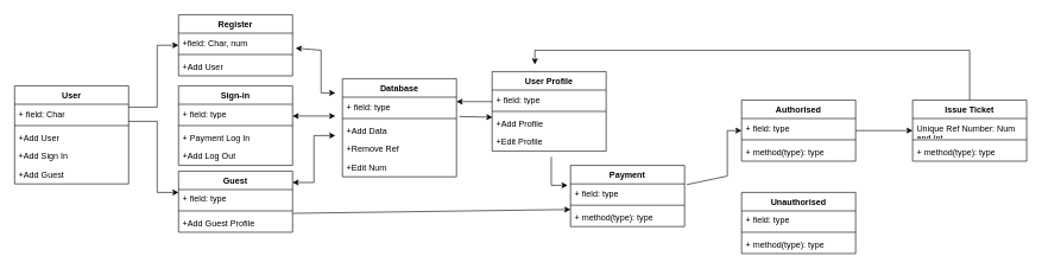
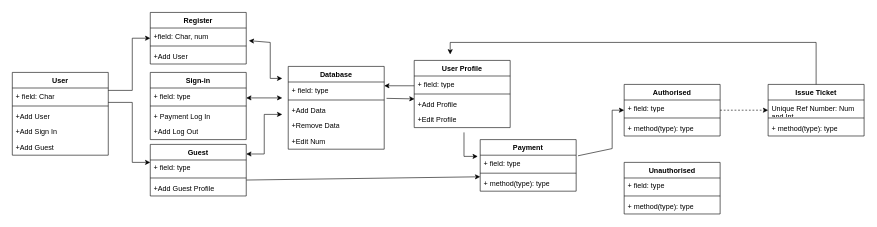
  <mxCell id="0" />
  <mxCell id="1" parent="0" />
  <mxCell id="2" value="" style="edgeStyle=orthogonalEdgeStyle;rounded=0;orthogonalLoop=1;jettySize=auto;html=1;" parent="1" source="4" target="15" edge="1"><mxGeometry relative="1" as="geometry"><Array as="points"><mxPoint x="220" y="150" /><mxPoint x="220" y="63" /></Array></mxGeometry></mxCell>
  <mxCell id="3" value="" style="edgeStyle=orthogonalEdgeStyle;rounded=0;orthogonalLoop=1;jettySize=auto;html=1;" parent="1" source="5" edge="1"><mxGeometry relative="1" as="geometry"><mxPoint x="170" y="110" as="sourcePoint" /><mxPoint x="250" y="270" as="targetPoint" /><Array as="points"><mxPoint x="220" y="170" /><mxPoint x="220" y="270" /></Array></mxGeometry></mxCell>
  <mxCell id="4" value="User" style="swimlane;fontStyle=1;align=center;verticalAlign=top;childLayout=stackLayout;horizontal=1;startSize=26;horizontalStack=0;resizeParent=1;resizeParentMax=0;resizeLast=0;collapsible=1;marginBottom=0;whiteSpace=wrap;html=1;" parent="1" vertex="1"><mxGeometry x="20" y="120" width="160" height="138" as="geometry" /></mxCell>
  <mxCell id="5" value="+ field: Char" style="text;strokeColor=none;fillColor=none;align=left;verticalAlign=top;spacingLeft=4;spacingRight=4;overflow=hidden;rotatable=0;points=[[0,0.5],[1,0.5]];portConstraint=eastwest;whiteSpace=wrap;html=1;" parent="4" vertex="1"><mxGeometry y="26" width="160" height="26" as="geometry" /></mxCell>
  <mxCell id="6" value="" style="line;strokeWidth=1;fillColor=none;align=left;verticalAlign=middle;spacingTop=-1;spacingLeft=3;spacingRight=3;rotatable=0;labelPosition=right;points=[];portConstraint=eastwest;strokeColor=inherit;" parent="4" vertex="1"><mxGeometry y="52" width="160" height="8" as="geometry" /></mxCell>
  <mxCell id="7" value="+Add User" style="text;strokeColor=none;fillColor=none;align=left;verticalAlign=top;spacingLeft=4;spacingRight=4;overflow=hidden;rotatable=0;points=[[0,0.5],[1,0.5]];portConstraint=eastwest;whiteSpace=wrap;html=1;" parent="4" vertex="1"><mxGeometry y="60" width="160" height="26" as="geometry" /></mxCell>
  <mxCell id="8" value="+Add Sign In" style="text;strokeColor=none;fillColor=none;align=left;verticalAlign=top;spacingLeft=4;spacingRight=4;overflow=hidden;rotatable=0;points=[[0,0.5],[1,0.5]];portConstraint=eastwest;whiteSpace=wrap;html=1;" parent="4" vertex="1"><mxGeometry y="86" width="160" height="26" as="geometry" /></mxCell>
  <mxCell id="9" value="+Add Guest" style="text;strokeColor=none;fillColor=none;align=left;verticalAlign=top;spacingLeft=4;spacingRight=4;overflow=hidden;rotatable=0;points=[[0,0.5],[1,0.5]];portConstraint=eastwest;whiteSpace=wrap;html=1;" parent="4" vertex="1"><mxGeometry y="112" width="160" height="26" as="geometry" /></mxCell>
  <mxCell id="10" value="Sign-in" style="swimlane;fontStyle=1;align=center;verticalAlign=top;childLayout=stackLayout;horizontal=1;startSize=26;horizontalStack=0;resizeParent=1;resizeParentMax=0;resizeLast=0;collapsible=1;marginBottom=0;whiteSpace=wrap;html=1;" parent="1" vertex="1"><mxGeometry x="250" y="120" width="160" height="112" as="geometry" /></mxCell>
  <mxCell id="11" value="+ field: type" style="text;strokeColor=none;fillColor=none;align=left;verticalAlign=top;spacingLeft=4;spacingRight=4;overflow=hidden;rotatable=0;points=[[0,0.5],[1,0.5]];portConstraint=eastwest;whiteSpace=wrap;html=1;" parent="10" vertex="1"><mxGeometry y="26" width="160" height="26" as="geometry" /></mxCell>
  <mxCell id="12" value="" style="line;strokeWidth=1;fillColor=none;align=left;verticalAlign=middle;spacingTop=-1;spacingLeft=3;spacingRight=3;rotatable=0;labelPosition=right;points=[];portConstraint=eastwest;strokeColor=inherit;" parent="10" vertex="1"><mxGeometry y="52" width="160" height="8" as="geometry" /></mxCell>
  <mxCell id="13" value="+ Payment Log In" style="text;strokeColor=none;fillColor=none;align=left;verticalAlign=top;spacingLeft=4;spacingRight=4;overflow=hidden;rotatable=0;points=[[0,0.5],[1,0.5]];portConstraint=eastwest;whiteSpace=wrap;html=1;" parent="10" vertex="1"><mxGeometry y="60" width="160" height="26" as="geometry" /></mxCell>
  <mxCell id="14" value="+Add Log Out" style="text;strokeColor=none;fillColor=none;align=left;verticalAlign=top;spacingLeft=4;spacingRight=4;overflow=hidden;rotatable=0;points=[[0,0.5],[1,0.5]];portConstraint=eastwest;whiteSpace=wrap;html=1;" parent="10" vertex="1"><mxGeometry y="86" width="160" height="26" as="geometry" /></mxCell>
  <mxCell id="15" value="Register" style="swimlane;fontStyle=1;align=center;verticalAlign=top;childLayout=stackLayout;horizontal=1;startSize=26;horizontalStack=0;resizeParent=1;resizeParentMax=0;resizeLast=0;collapsible=1;marginBottom=0;whiteSpace=wrap;html=1;" parent="1" vertex="1"><mxGeometry x="250" y="20" width="160" height="86" as="geometry" /></mxCell>
  <mxCell id="16" value="+field: Char, num" style="text;strokeColor=none;fillColor=none;align=left;verticalAlign=top;spacingLeft=4;spacingRight=4;overflow=hidden;rotatable=0;points=[[0,0.5],[1,0.5]];portConstraint=eastwest;whiteSpace=wrap;html=1;" parent="15" vertex="1"><mxGeometry y="26" width="160" height="26" as="geometry" /></mxCell>
  <mxCell id="17" value="" style="line;strokeWidth=1;fillColor=none;align=left;verticalAlign=middle;spacingTop=-1;spacingLeft=3;spacingRight=3;rotatable=0;labelPosition=right;points=[];portConstraint=eastwest;strokeColor=inherit;" parent="15" vertex="1"><mxGeometry y="52" width="160" height="8" as="geometry" /></mxCell>
  <mxCell id="18" value="+Add User" style="text;strokeColor=none;fillColor=none;align=left;verticalAlign=top;spacingLeft=4;spacingRight=4;overflow=hidden;rotatable=0;points=[[0,0.5],[1,0.5]];portConstraint=eastwest;whiteSpace=wrap;html=1;" parent="15" vertex="1"><mxGeometry y="60" width="160" height="26" as="geometry" /></mxCell>
  <mxCell id="19" value="Guest" style="swimlane;fontStyle=1;align=center;verticalAlign=top;childLayout=stackLayout;horizontal=1;startSize=26;horizontalStack=0;resizeParent=1;resizeParentMax=0;resizeLast=0;collapsible=1;marginBottom=0;whiteSpace=wrap;html=1;" parent="1" vertex="1"><mxGeometry x="250" y="240" width="160" height="86" as="geometry" /></mxCell>
  <mxCell id="20" value="+ field: type" style="text;strokeColor=none;fillColor=none;align=left;verticalAlign=top;spacingLeft=4;spacingRight=4;overflow=hidden;rotatable=0;points=[[0,0.5],[1,0.5]];portConstraint=eastwest;whiteSpace=wrap;html=1;" parent="19" vertex="1"><mxGeometry y="26" width="160" height="26" as="geometry" /></mxCell>
  <mxCell id="21" value="" style="line;strokeWidth=1;fillColor=none;align=left;verticalAlign=middle;spacingTop=-1;spacingLeft=3;spacingRight=3;rotatable=0;labelPosition=right;points=[];portConstraint=eastwest;strokeColor=inherit;" parent="19" vertex="1"><mxGeometry y="52" width="160" height="8" as="geometry" /></mxCell>
  <mxCell id="22" value="+Add Guest Profile" style="text;strokeColor=none;fillColor=none;align=left;verticalAlign=top;spacingLeft=4;spacingRight=4;overflow=hidden;rotatable=0;points=[[0,0.5],[1,0.5]];portConstraint=eastwest;whiteSpace=wrap;html=1;" parent="19" vertex="1"><mxGeometry y="60" width="160" height="26" as="geometry" /></mxCell>
  <mxCell id="23" value="" style="edgeStyle=none;rounded=0;orthogonalLoop=1;jettySize=auto;html=1;elbow=vertical;exitX=1.003;exitY=-0.022;exitDx=0;exitDy=0;exitPerimeter=0;entryX=0;entryY=0.077;entryDx=0;entryDy=0;entryPerimeter=0;" parent="1" source="22" target="39" edge="1"><mxGeometry relative="1" as="geometry" /></mxCell>
  <mxCell id="24" value="Database" style="swimlane;fontStyle=1;align=center;verticalAlign=top;childLayout=stackLayout;horizontal=1;startSize=26;horizontalStack=0;resizeParent=1;resizeParentMax=0;resizeLast=0;collapsible=1;marginBottom=0;whiteSpace=wrap;html=1;" parent="1" vertex="1"><mxGeometry x="480" y="110" width="160" height="138" as="geometry" /></mxCell>
  <mxCell id="25" value="+ field: type" style="text;strokeColor=none;fillColor=none;align=left;verticalAlign=top;spacingLeft=4;spacingRight=4;overflow=hidden;rotatable=0;points=[[0,0.5],[1,0.5]];portConstraint=eastwest;whiteSpace=wrap;html=1;" parent="24" vertex="1"><mxGeometry y="26" width="160" height="26" as="geometry" /></mxCell>
  <mxCell id="26" value="" style="line;strokeWidth=1;fillColor=none;align=left;verticalAlign=middle;spacingTop=-1;spacingLeft=3;spacingRight=3;rotatable=0;labelPosition=right;points=[];portConstraint=eastwest;strokeColor=inherit;" parent="24" vertex="1"><mxGeometry y="52" width="160" height="8" as="geometry" /></mxCell>
  <mxCell id="27" value="+Add Data" style="text;strokeColor=none;fillColor=none;align=left;verticalAlign=top;spacingLeft=4;spacingRight=4;overflow=hidden;rotatable=0;points=[[0,0.5],[1,0.5]];portConstraint=eastwest;whiteSpace=wrap;html=1;" parent="24" vertex="1"><mxGeometry y="60" width="160" height="26" as="geometry" /></mxCell>
- <mxCell id="28" value="+Remove Ref" style="text;strokeColor=none;fillColor=none;align=left;verticalAlign=top;spacingLeft=4;spacingRight=4;overflow=hidden;rotatable=0;points=[[0,0.5],[1,0.5]];portConstraint=eastwest;whiteSpace=wrap;html=1;" parent="24" vertex="1"><mxGeometry y="86" width="160" height="26" as="geometry" /></mxCell>
+ <mxCell id="28" value="+Remove Data" style="text;strokeColor=none;fillColor=none;align=left;verticalAlign=top;spacingLeft=4;spacingRight=4;overflow=hidden;rotatable=0;points=[[0,0.5],[1,0.5]];portConstraint=eastwest;whiteSpace=wrap;html=1;" parent="24" vertex="1"><mxGeometry y="86" width="160" height="26" as="geometry" /></mxCell>
  <mxCell id="29" value="+Edit Num" style="text;strokeColor=none;fillColor=none;align=left;verticalAlign=top;spacingLeft=4;spacingRight=4;overflow=hidden;rotatable=0;points=[[0,0.5],[1,0.5]];portConstraint=eastwest;whiteSpace=wrap;html=1;" parent="24" vertex="1"><mxGeometry y="112" width="160" height="26" as="geometry" /></mxCell>
  <mxCell id="30" value="User Profile" style="swimlane;fontStyle=1;align=center;verticalAlign=top;childLayout=stackLayout;horizontal=1;startSize=26;horizontalStack=0;resizeParent=1;resizeParentMax=0;resizeLast=0;collapsible=1;marginBottom=0;whiteSpace=wrap;html=1;" parent="1" vertex="1"><mxGeometry x="690" y="100" width="160" height="112" as="geometry" /></mxCell>
  <mxCell id="31" value="+ field: type" style="text;strokeColor=none;fillColor=none;align=left;verticalAlign=top;spacingLeft=4;spacingRight=4;overflow=hidden;rotatable=0;points=[[0,0.5],[1,0.5]];portConstraint=eastwest;whiteSpace=wrap;html=1;" parent="30" vertex="1"><mxGeometry y="26" width="160" height="26" as="geometry" /></mxCell>
  <mxCell id="32" value="" style="line;strokeWidth=1;fillColor=none;align=left;verticalAlign=middle;spacingTop=-1;spacingLeft=3;spacingRight=3;rotatable=0;labelPosition=right;points=[];portConstraint=eastwest;strokeColor=inherit;" parent="30" vertex="1"><mxGeometry y="52" width="160" height="8" as="geometry" /></mxCell>
  <mxCell id="33" value="+Add Profile" style="text;strokeColor=none;fillColor=none;align=left;verticalAlign=top;spacingLeft=4;spacingRight=4;overflow=hidden;rotatable=0;points=[[0,0.5],[1,0.5]];portConstraint=eastwest;whiteSpace=wrap;html=1;" parent="30" vertex="1"><mxGeometry y="60" width="160" height="26" as="geometry" /></mxCell>
  <mxCell id="34" value="+Edit Profile" style="text;strokeColor=none;fillColor=none;align=left;verticalAlign=top;spacingLeft=4;spacingRight=4;overflow=hidden;rotatable=0;points=[[0,0.5],[1,0.5]];portConstraint=eastwest;whiteSpace=wrap;html=1;" parent="30" vertex="1"><mxGeometry y="86" width="160" height="26" as="geometry" /></mxCell>
  <mxCell id="35" value="" style="edgeStyle=none;rounded=0;orthogonalLoop=1;jettySize=auto;html=1;elbow=vertical;exitX=1.019;exitY=0.038;exitDx=0;exitDy=0;exitPerimeter=0;" parent="1" source="37" target="42" edge="1"><mxGeometry relative="1" as="geometry"><Array as="points"><mxPoint x="1020" y="247" /><mxPoint x="1020" y="183" /></Array></mxGeometry></mxCell>
  <mxCell id="36" value="Payment" style="swimlane;fontStyle=1;align=center;verticalAlign=top;childLayout=stackLayout;horizontal=1;startSize=26;horizontalStack=0;resizeParent=1;resizeParentMax=0;resizeLast=0;collapsible=1;marginBottom=0;whiteSpace=wrap;html=1;" parent="1" vertex="1"><mxGeometry x="800" y="232" width="160" height="86" as="geometry" /></mxCell>
  <mxCell id="37" value="+ field: type" style="text;strokeColor=none;fillColor=none;align=left;verticalAlign=top;spacingLeft=4;spacingRight=4;overflow=hidden;rotatable=0;points=[[0,0.5],[1,0.5]];portConstraint=eastwest;whiteSpace=wrap;html=1;" parent="36" vertex="1"><mxGeometry y="26" width="160" height="26" as="geometry" /></mxCell>
  <mxCell id="38" value="" style="line;strokeWidth=1;fillColor=none;align=left;verticalAlign=middle;spacingTop=-1;spacingLeft=3;spacingRight=3;rotatable=0;labelPosition=right;points=[];portConstraint=eastwest;strokeColor=inherit;" parent="36" vertex="1"><mxGeometry y="52" width="160" height="8" as="geometry" /></mxCell>
  <mxCell id="39" value="+ method(type): type" style="text;strokeColor=none;fillColor=none;align=left;verticalAlign=top;spacingLeft=4;spacingRight=4;overflow=hidden;rotatable=0;points=[[0,0.5],[1,0.5]];portConstraint=eastwest;whiteSpace=wrap;html=1;" parent="36" vertex="1"><mxGeometry y="60" width="160" height="26" as="geometry" /></mxCell>
  <mxCell id="40" value="" style="endArrow=classic;html=1;rounded=0;elbow=vertical;" parent="1" edge="1"><mxGeometry width="50" height="50" relative="1" as="geometry"><mxPoint x="773" y="220" as="sourcePoint" /><mxPoint x="796" y="260" as="targetPoint" /><Array as="points"><mxPoint x="773" y="260" /></Array></mxGeometry></mxCell>
- <mxCell id="41" value="" style="edgeStyle=none;rounded=0;orthogonalLoop=1;jettySize=auto;html=1;elbow=vertical;" parent="1" source="42" target="50" edge="1"><mxGeometry relative="1" as="geometry" /></mxCell>
+ <mxCell id="41" value="" style="edgeStyle=none;rounded=0;orthogonalLoop=1;jettySize=auto;html=1;elbow=vertical;dashed=1;" parent="1" source="42" target="50" edge="1"><mxGeometry relative="1" as="geometry" /></mxCell>
  <mxCell id="42" value="Authorised" style="swimlane;fontStyle=1;align=center;verticalAlign=top;childLayout=stackLayout;horizontal=1;startSize=26;horizontalStack=0;resizeParent=1;resizeParentMax=0;resizeLast=0;collapsible=1;marginBottom=0;whiteSpace=wrap;html=1;" parent="1" vertex="1"><mxGeometry x="1040" y="140" width="160" height="86" as="geometry" /></mxCell>
  <mxCell id="43" value="+ field: type" style="text;strokeColor=none;fillColor=none;align=left;verticalAlign=top;spacingLeft=4;spacingRight=4;overflow=hidden;rotatable=0;points=[[0,0.5],[1,0.5]];portConstraint=eastwest;whiteSpace=wrap;html=1;" parent="42" vertex="1"><mxGeometry y="26" width="160" height="26" as="geometry" /></mxCell>
  <mxCell id="44" value="" style="line;strokeWidth=1;fillColor=none;align=left;verticalAlign=middle;spacingTop=-1;spacingLeft=3;spacingRight=3;rotatable=0;labelPosition=right;points=[];portConstraint=eastwest;strokeColor=inherit;" parent="42" vertex="1"><mxGeometry y="52" width="160" height="8" as="geometry" /></mxCell>
  <mxCell id="45" value="+ method(type): type" style="text;strokeColor=none;fillColor=none;align=left;verticalAlign=top;spacingLeft=4;spacingRight=4;overflow=hidden;rotatable=0;points=[[0,0.5],[1,0.5]];portConstraint=eastwest;whiteSpace=wrap;html=1;" parent="42" vertex="1"><mxGeometry y="60" width="160" height="26" as="geometry" /></mxCell>
  <mxCell id="46" value="Unauthorised" style="swimlane;fontStyle=1;align=center;verticalAlign=top;childLayout=stackLayout;horizontal=1;startSize=26;horizontalStack=0;resizeParent=1;resizeParentMax=0;resizeLast=0;collapsible=1;marginBottom=0;whiteSpace=wrap;html=1;" parent="1" vertex="1"><mxGeometry x="1040" y="270" width="160" height="86" as="geometry" /></mxCell>
  <mxCell id="47" value="+ field: type" style="text;strokeColor=none;fillColor=none;align=left;verticalAlign=top;spacingLeft=4;spacingRight=4;overflow=hidden;rotatable=0;points=[[0,0.5],[1,0.5]];portConstraint=eastwest;whiteSpace=wrap;html=1;" parent="46" vertex="1"><mxGeometry y="26" width="160" height="26" as="geometry" /></mxCell>
  <mxCell id="48" value="" style="line;strokeWidth=1;fillColor=none;align=left;verticalAlign=middle;spacingTop=-1;spacingLeft=3;spacingRight=3;rotatable=0;labelPosition=right;points=[];portConstraint=eastwest;strokeColor=inherit;" parent="46" vertex="1"><mxGeometry y="52" width="160" height="8" as="geometry" /></mxCell>
  <mxCell id="49" value="+ method(type): type" style="text;strokeColor=none;fillColor=none;align=left;verticalAlign=top;spacingLeft=4;spacingRight=4;overflow=hidden;rotatable=0;points=[[0,0.5],[1,0.5]];portConstraint=eastwest;whiteSpace=wrap;html=1;" parent="46" vertex="1"><mxGeometry y="60" width="160" height="26" as="geometry" /></mxCell>
  <mxCell id="50" value="Issue Ticket" style="swimlane;fontStyle=1;align=center;verticalAlign=top;childLayout=stackLayout;horizontal=1;startSize=26;horizontalStack=0;resizeParent=1;resizeParentMax=0;resizeLast=0;collapsible=1;marginBottom=0;whiteSpace=wrap;html=1;" parent="1" vertex="1"><mxGeometry x="1280" y="140" width="160" height="86" as="geometry" /></mxCell>
  <mxCell id="51" value="Unique Ref Number: Num and Int" style="text;strokeColor=none;fillColor=none;align=left;verticalAlign=top;spacingLeft=4;spacingRight=4;overflow=hidden;rotatable=0;points=[[0,0.5],[1,0.5]];portConstraint=eastwest;whiteSpace=wrap;html=1;" parent="50" vertex="1"><mxGeometry y="26" width="160" height="26" as="geometry" /></mxCell>
  <mxCell id="52" value="" style="line;strokeWidth=1;fillColor=none;align=left;verticalAlign=middle;spacingTop=-1;spacingLeft=3;spacingRight=3;rotatable=0;labelPosition=right;points=[];portConstraint=eastwest;strokeColor=inherit;" parent="50" vertex="1"><mxGeometry y="52" width="160" height="8" as="geometry" /></mxCell>
  <mxCell id="53" value="+ method(type): type" style="text;strokeColor=none;fillColor=none;align=left;verticalAlign=top;spacingLeft=4;spacingRight=4;overflow=hidden;rotatable=0;points=[[0,0.5],[1,0.5]];portConstraint=eastwest;whiteSpace=wrap;html=1;" parent="50" vertex="1"><mxGeometry y="60" width="160" height="26" as="geometry" /></mxCell>
  <mxCell id="54" value="" style="endArrow=classic;html=1;rounded=0;elbow=vertical;" parent="1" edge="1"><mxGeometry width="50" height="50" relative="1" as="geometry"><mxPoint x="1360" y="140" as="sourcePoint" /><mxPoint x="750" y="90" as="targetPoint" /><Array as="points"><mxPoint x="1360" y="70" /><mxPoint x="750" y="70" /></Array></mxGeometry></mxCell>
  <mxCell id="55" value="" style="endArrow=classic;html=1;rounded=0;elbow=vertical;exitX=1.024;exitY=1.048;exitDx=0;exitDy=0;exitPerimeter=0;entryX=0.003;entryY=0.161;entryDx=0;entryDy=0;entryPerimeter=0;" parent="1" source="25" target="33" edge="1"><mxGeometry width="50" height="50" relative="1" as="geometry"><mxPoint x="840" y="240" as="sourcePoint" /><mxPoint x="890" y="190" as="targetPoint" /></mxGeometry></mxCell>
  <mxCell id="56" value="" style="endArrow=classic;html=1;rounded=0;elbow=vertical;entryX=1;entryY=0.242;entryDx=0;entryDy=0;entryPerimeter=0;exitX=0;exitY=0.627;exitDx=0;exitDy=0;exitPerimeter=0;" parent="1" source="31" target="25" edge="1"><mxGeometry width="50" height="50" relative="1" as="geometry"><mxPoint x="840" y="240" as="sourcePoint" /><mxPoint x="890" y="190" as="targetPoint" /></mxGeometry></mxCell>
  <mxCell id="57" value="" style="endArrow=classic;startArrow=classic;html=1;rounded=0;elbow=vertical;" parent="1" edge="1"><mxGeometry width="50" height="50" relative="1" as="geometry"><mxPoint x="410" y="256" as="sourcePoint" /><mxPoint x="470" y="190" as="targetPoint" /><Array as="points"><mxPoint x="440" y="256" /><mxPoint x="440" y="190" /></Array></mxGeometry></mxCell>
  <mxCell id="58" value="" style="endArrow=classic;startArrow=classic;html=1;rounded=0;elbow=vertical;" parent="1" edge="1"><mxGeometry width="50" height="50" relative="1" as="geometry"><mxPoint x="410" y="162.52" as="sourcePoint" /><mxPoint x="470" y="162.52" as="targetPoint" /></mxGeometry></mxCell>
  <mxCell id="59" value="" style="endArrow=classic;startArrow=classic;html=1;rounded=0;elbow=vertical;exitX=1.027;exitY=0.81;exitDx=0;exitDy=0;exitPerimeter=0;" parent="1" source="16" edge="1"><mxGeometry width="50" height="50" relative="1" as="geometry"><mxPoint x="640" y="340" as="sourcePoint" /><mxPoint x="470" y="130" as="targetPoint" /><Array as="points"><mxPoint x="450" y="70" /><mxPoint x="450" y="130" /></Array></mxGeometry></mxCell>
